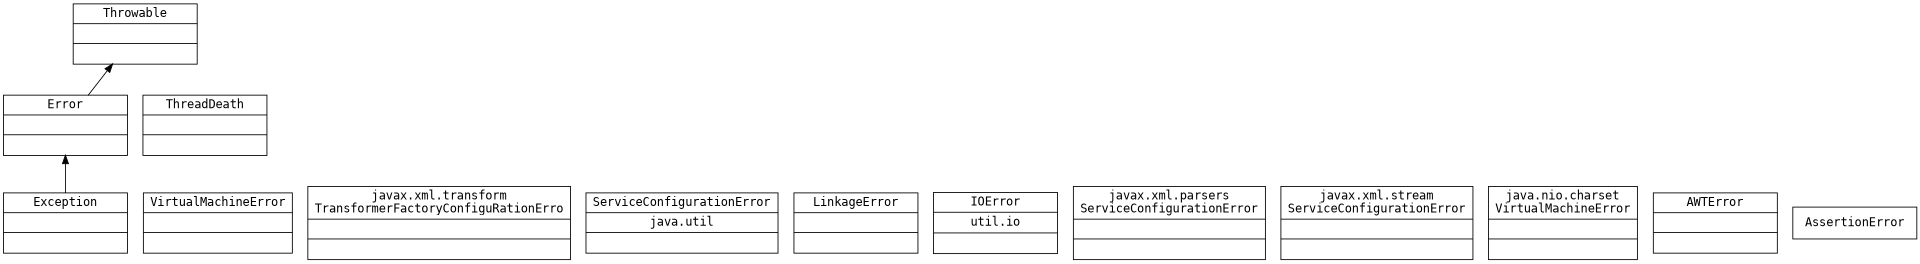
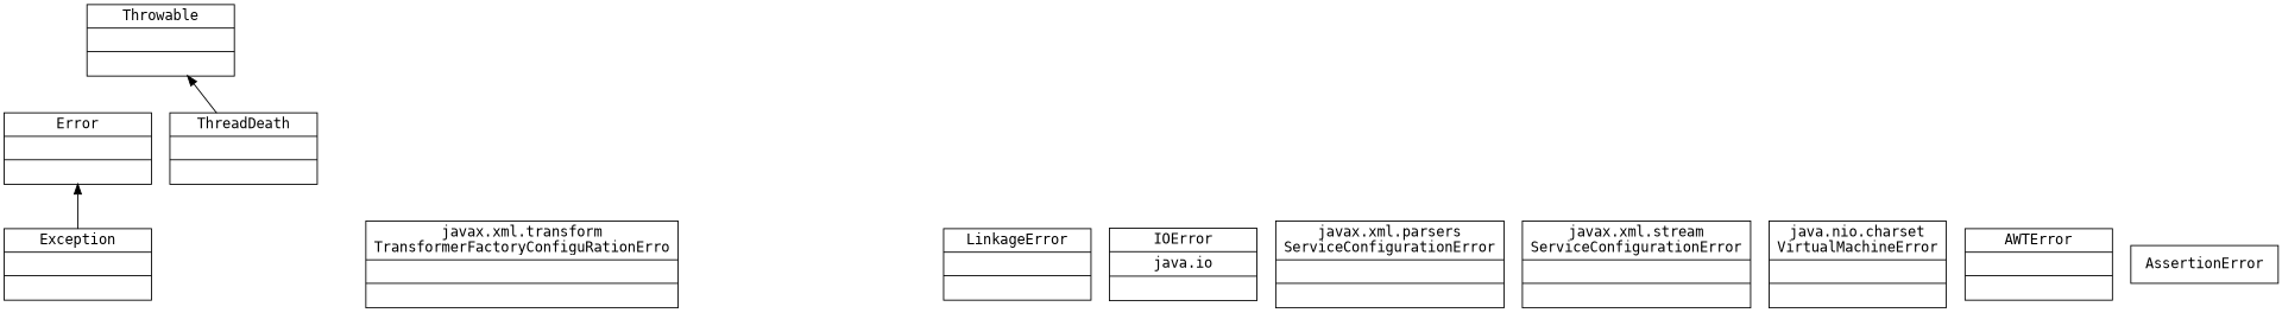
  digraph {
    fontname="DejaVu Sans Mono"
    rankdir=BT
    node [fontname="DejaVu Sans Mono" shape=record]
    edge [fontname="DejaVu Sans Mono"]
    n1 [label="{Throwable\n||}" width=2]
    n2 [label="{Error\n||}" width=2]
    n3 [label="{Exception\n||}" width=2]
-   n4 [label="{VirtualMachineError\n||}" width=2]
    n5 [label="{ThreadDeath\n||}" width=2]
    n6 [label="{javax.xml.transform\nTransformerFactoryConfiguRationErro\n||}" width=2]
-   n7 [label="{ServiceConfigurationError\n|java.util|}" width=2]
    n8 [label="{LinkageError\n||}" width=2]
-   n9 [label="{IOError\n|util.io|}" width=2]
+   n9 [label="{IOError\n|java.io|}" width=2]
    n10 [label="{javax.xml.parsers\nServiceConfigurationError\n||}" width=2]
    n11 [label="{javax.xml.stream\nServiceConfigurationError\n||}" width=2]
    n12 [label="{java.nio.charset\nVirtualMachineError\n||}" width=2]
    n13 [label="{AWTError\n||}" width=2]
    n14 [label="{AssertionError}" width=2]
-   n2 -> n1
+   n5 -> n1
    n3 -> n2
  }
